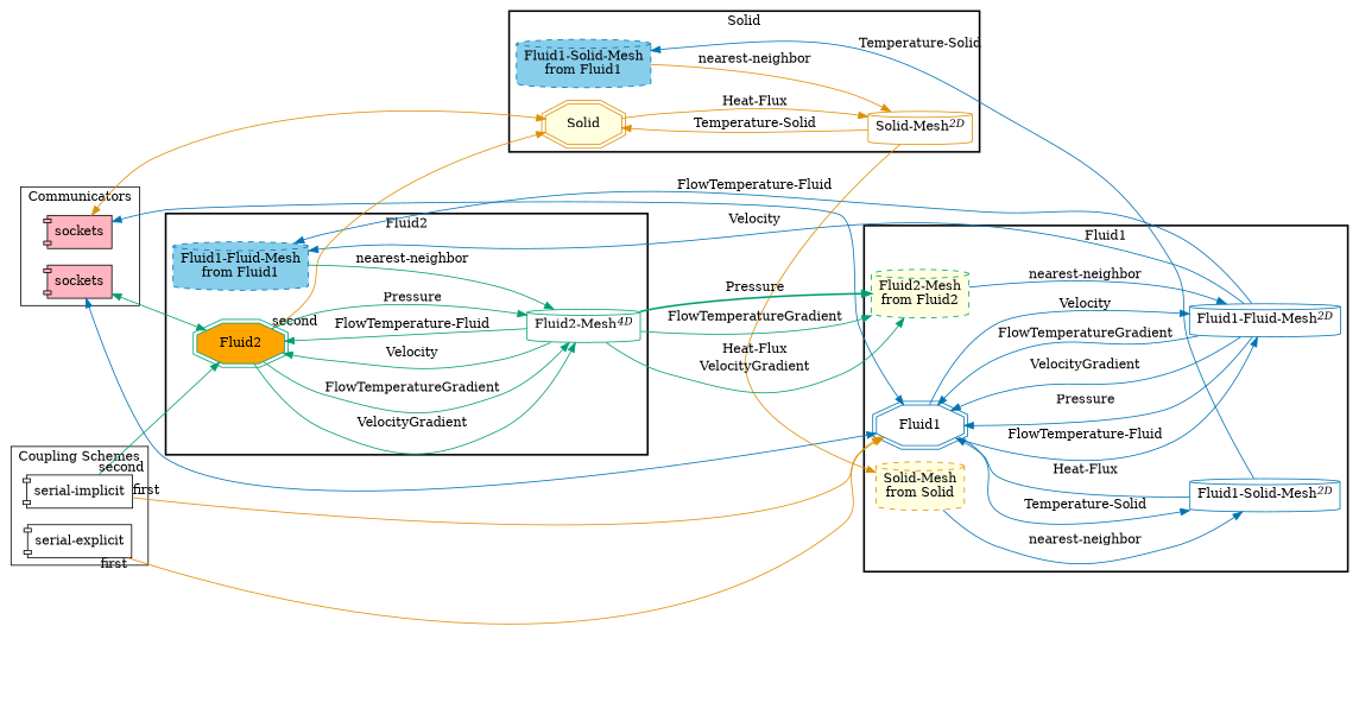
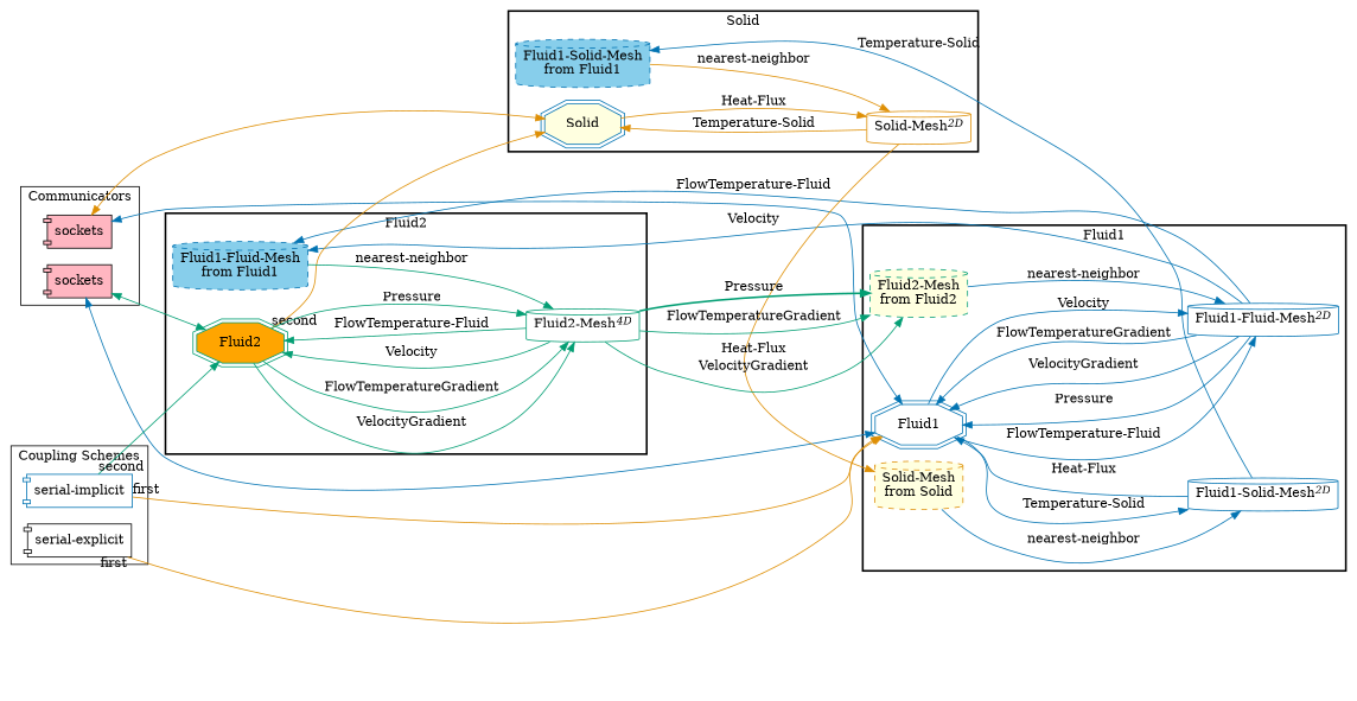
  digraph {
    compound=True
    rankdir=LR
    splines=true
    node [shape=cylinder style=filled color="#0173B2"]
    edge [color="#0173B2"]
    n1 [fillcolor=lightpink label=sockets shape=component color=""]
    n2 [fillcolor=lightpink label=sockets shape=component color=""]
    n3 [fillcolor=white label="serial-explicit" shape=component color=""]
-   n4 [fillcolor=white label="serial-implicit" shape=component color=""]
+   n4 [fillcolor=white label="serial-implicit" shape=component]
    Fluid1 [fillcolor=white shape=doubleoctagon]
    n6 [label=<Fluid1-Solid-Mesh<SUP><I>2D</I></SUP>> style=""]
    n7 [label=<Fluid1-Fluid-Mesh<SUP><I>2D</I></SUP>> style=""]
    n8 [color="#DE8F05" fillcolor=lightyellow label="Solid-Mesh\nfrom Solid" style="dashed,filled"]
    n9 [color="#029E73" fillcolor=lightyellow label="Fluid2-Mesh\nfrom Fluid2" style="dashed,filled"]
-   Solid [color="#DE8F05" fillcolor=lightyellow shape=doubleoctagon]
+   Solid [fillcolor=lightyellow shape=doubleoctagon]
    n11 [color="#DE8F05" label=<Solid-Mesh<SUP><I>2D</I></SUP>> style=""]
    n12 [fillcolor=skyblue label="Fluid1-Solid-Mesh\nfrom Fluid1" style="dashed,filled"]
    Fluid2 [color="#029E73" fillcolor=orange shape=doubleoctagon]
    n14 [color="#029E73" label=<Fluid2-Mesh<SUP><I>4D</I></SUP>> style=""]
    n15 [fillcolor=skyblue label="Fluid1-Fluid-Mesh\nfrom Fluid1" style="dashed,filled"]
    subgraph cluster_1 {
      label=Communicators
      n1
      n2
    }
    subgraph cluster_2 {
      label="Coupling Schemes"
      n3
      n4
    }
    subgraph cluster_3 {
      label=Fluid1
      style=bold
      Fluid1
      n6
      n7
      n8
      n9
    }
    subgraph cluster_4 {
      label=Solid
      style=bold
      Solid
      n11
      n12
    }
    subgraph cluster_5 {
      label=Fluid2
      style=bold
      Fluid2
      n14
      n15
    }
    n1 -> Fluid1 [dir=both]
    n1 -> Solid [color="#DE8F05" dir=both]
    n2 -> Fluid1 [dir=both]
    n2 -> Fluid2 [color="#029E73" dir=both]
    n3 -> Fluid1 [color="#DE8F05" taillabel=first]
    n4 -> Fluid1 [color="#DE8F05" taillabel=first]
    n4 -> Fluid2 [color="#029E73" taillabel=second]
    Fluid1 -> n6 [label="Temperature-Solid"]
    Fluid1 -> n7 [label=Velocity]
    Fluid1 -> n7 [label="FlowTemperature-Fluid"]
    n6 -> Fluid1 [label="Heat-Flux"]
    n6 -> n12 [label="Temperature-Solid"]
    n7 -> Fluid1 [label=Pressure]
    n7 -> Fluid1 [label=VelocityGradient]
    n7 -> Fluid1 [label=FlowTemperatureGradient]
    n7 -> n15 [label=Velocity]
    n7 -> n15 [label="FlowTemperature-Fluid"]
    n8 -> n6 [label="nearest-neighbor"]
    n9 -> n7 [label="nearest-neighbor"]
    Solid -> n11 [color="#DE8F05" label="Heat-Flux"]
    n11 -> n8 [color="#DE8F05" label="Heat-Flux"]
    n11 -> Solid [color="#DE8F05" label="Temperature-Solid"]
    n12 -> n11 [color="#DE8F05" label="nearest-neighbor"]
    Fluid2 -> Solid [color="#DE8F05" taillabel=second]
    Fluid2 -> n14 [color="#029E73" label=Pressure]
    Fluid2 -> n14 [color="#029E73" label=VelocityGradient]
    Fluid2 -> n14 [color="#029E73" label=FlowTemperatureGradient]
    n14 -> n9 [color="#029E73" label=VelocityGradient]
    n14 -> n9 [color="#029E73" label=Pressure style=bold]
    n14 -> n9 [color="#029E73" label=FlowTemperatureGradient]
    n14 -> Fluid2 [color="#029E73" label=Velocity]
    n14 -> Fluid2 [color="#029E73" label="FlowTemperature-Fluid"]
    n15 -> n14 [color="#029E73" label="nearest-neighbor"]
  }
